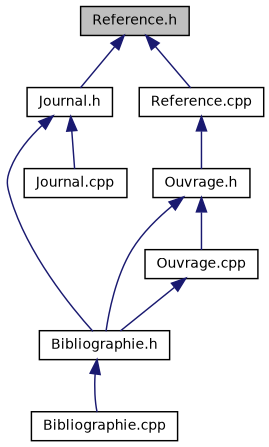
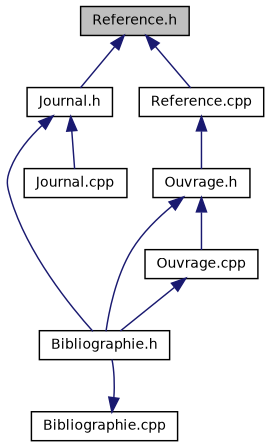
  digraph {
    node [color=black fillcolor=white fontname=Helvetica fontsize=10 shape=record style=filled]
    edge [color=midnightblue dir=back fontname=Helvetica fontsize=10 labelfontname=Helvetica labelfontsize=10 style=solid]
    n1 [fillcolor=grey75 fontcolor=black height=0.2 label="Reference.h" width=0.4]
    n2 [height=0.2 label="Journal.h" width=0.4]
    n3 [height=0.2 label="Reference.cpp" width=0.4]
    n4 [height=0.2 label="Bibliographie.h" width=0.4]
    n5 [height=0.2 label="Bibliographie.cpp" width=0.4]
    n6 [height=0.2 label="Ouvrage.h" width=0.4]
    n7 [height=0.2 label="Ouvrage.cpp" width=0.4]
    n8 [height=0.2 label="Journal.cpp" width=0.4]
    n1 -> n2
    n1 -> n3
    n2 -> n4
    n2 -> n8
    n3 -> n6
-   n4 -> n5
+   n5 -> n4
    n6 -> n4
    n6 -> n7
    n7 -> n4
  }
